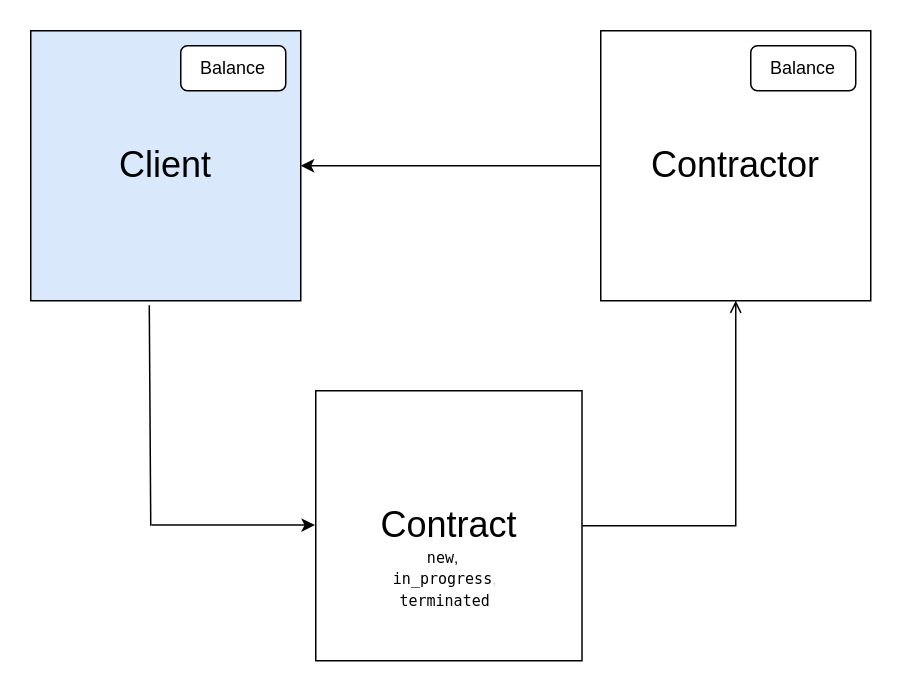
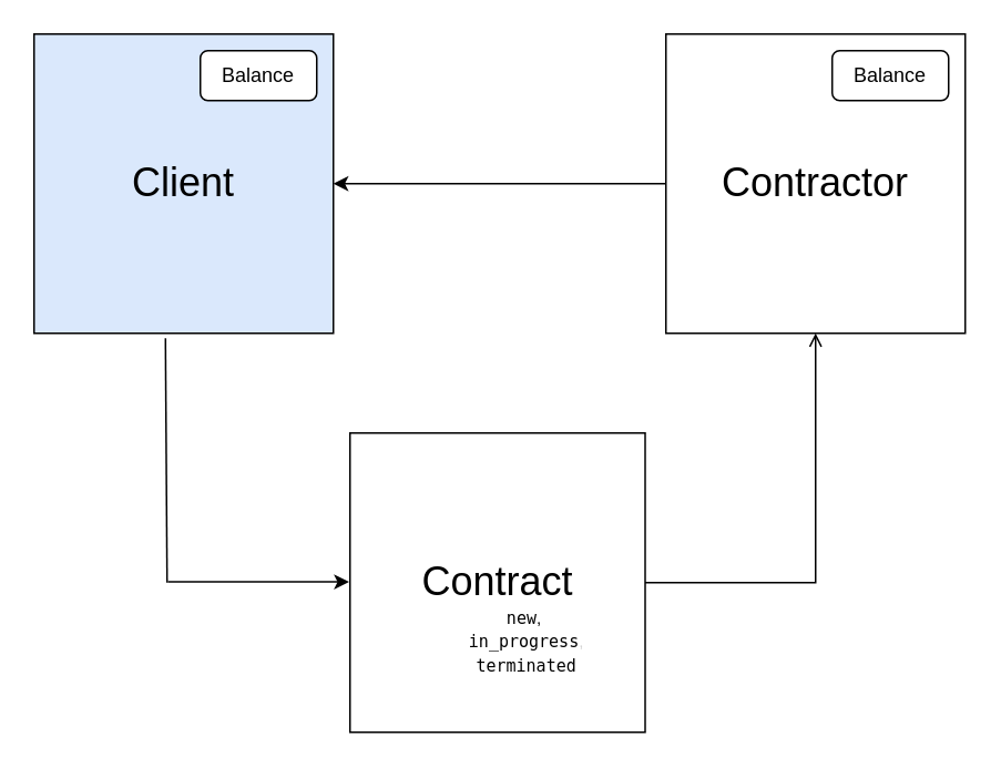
  <mxCell id="0" />
  <mxCell id="1" parent="0" />
  <mxCell id="2" value="&lt;font style=&quot;font-size: 24px;&quot;&gt;Client&lt;/font&gt;" style="whiteSpace=wrap;html=1;aspect=fixed;fillColor=#dae8fc;" vertex="1" parent="1"><mxGeometry x="20" y="20" width="180" height="180" as="geometry" /></mxCell>
  <mxCell id="3" value="&lt;font style=&quot;font-size: 24px;&quot;&gt;Contractor&lt;/font&gt;" style="whiteSpace=wrap;html=1;aspect=fixed;" vertex="1" parent="1"><mxGeometry x="400" y="20" width="180" height="180" as="geometry" /></mxCell>
  <mxCell id="4" value="Balance" style="rounded=1;whiteSpace=wrap;html=1;" vertex="1" parent="1"><mxGeometry x="120" y="30" width="70" height="30" as="geometry" /></mxCell>
  <mxCell id="5" value="Balance" style="rounded=1;whiteSpace=wrap;html=1;" vertex="1" parent="1"><mxGeometry x="500" y="30" width="70" height="30" as="geometry" /></mxCell>
  <mxCell id="6" value="" style="endArrow=classic;html=1;rounded=0;exitX=0;exitY=0.667;exitDx=0;exitDy=0;exitPerimeter=0;" edge="1" parent="1"><mxGeometry width="50" height="50" relative="1" as="geometry"><mxPoint x="400" y="110.06" as="sourcePoint" /><mxPoint x="200" y="110" as="targetPoint" /></mxGeometry></mxCell>
  <mxCell id="7" style="edgeStyle=orthogonalEdgeStyle;rounded=0;orthogonalLoop=1;jettySize=auto;html=1;exitX=1;exitY=0.5;exitDx=0;exitDy=0;entryX=0.5;entryY=1;entryDx=0;entryDy=0;endArrow=open;" edge="1" parent="1" source="8" target="3"><mxGeometry relative="1" as="geometry" /></mxCell>
  <mxCell id="8" value="&lt;font style=&quot;font-size: 24px;&quot;&gt;Contract&lt;/font&gt;" style="rounded=0;whiteSpace=wrap;html=1;" vertex="1" parent="1"><mxGeometry x="210" y="260" width="177.5" height="180" as="geometry" /></mxCell>
- <mxCell id="9" value="&lt;font style=&quot;font-size: 10px;&quot;&gt;&lt;code style=&quot;color: var(--vscode-textPreformat-foreground); line-height: 1.357em; text-align: start;&quot;&gt;new&lt;/code&gt;,&lt;br&gt;&amp;nbsp;&lt;code style=&quot;color: var(--vscode-textPreformat-foreground); line-height: 1.357em; text-align: start;&quot;&gt;in_progress&lt;/code&gt;&lt;span style=&quot;color: rgb(212, 212, 212); text-align: start;&quot;&gt;,&lt;br&gt;&amp;nbsp;&lt;/span&gt;&lt;code style=&quot;color: var(--vscode-textPreformat-foreground); line-height: 1.357em; text-align: start;&quot;&gt;terminated&lt;/code&gt;&lt;/font&gt;" style="text;html=1;strokeColor=none;fillColor=none;align=center;verticalAlign=middle;whiteSpace=wrap;rounded=0;" vertex="1" parent="1"><mxGeometry x="265" y="370" width="60" height="30" as="geometry" /></mxCell>
+ <mxCell id="9" value="&lt;font style=&quot;font-size: 10px;&quot;&gt;&lt;code style=&quot;color: var(--vscode-textPreformat-foreground); line-height: 1.357em; text-align: start;&quot;&gt;new&lt;/code&gt;,&lt;br&gt;&amp;nbsp;&lt;code style=&quot;color: var(--vscode-textPreformat-foreground); line-height: 1.357em; text-align: start;&quot;&gt;in_progress&lt;/code&gt;&lt;span style=&quot;color: rgb(212, 212, 212); text-align: start;&quot;&gt;,&lt;br&gt;&amp;nbsp;&lt;/span&gt;&lt;code style=&quot;color: var(--vscode-textPreformat-foreground); line-height: 1.357em; text-align: start;&quot;&gt;terminated&lt;/code&gt;&lt;/font&gt;" style="text;html=1;strokeColor=none;fillColor=none;align=center;verticalAlign=middle;whiteSpace=wrap;rounded=0;" vertex="1" parent="1"><mxGeometry x="285" y="370" width="60" height="30" as="geometry" /></mxCell>
  <mxCell id="10" value="" style="endArrow=none;html=1;rounded=0;entryX=0.439;entryY=1.017;entryDx=0;entryDy=0;entryPerimeter=0;" edge="1" parent="1" target="2"><mxGeometry width="50" height="50" relative="1" as="geometry"><mxPoint x="100" y="350" as="sourcePoint" /><mxPoint x="100" y="240" as="targetPoint" /></mxGeometry></mxCell>
  <mxCell id="11" value="" style="endArrow=classic;html=1;rounded=0;entryX=-0.006;entryY=0.556;entryDx=0;entryDy=0;entryPerimeter=0;" edge="1" parent="1"><mxGeometry width="50" height="50" relative="1" as="geometry"><mxPoint x="100.53" y="349.5" as="sourcePoint" /><mxPoint x="209.465" y="349.58" as="targetPoint" /></mxGeometry></mxCell>
